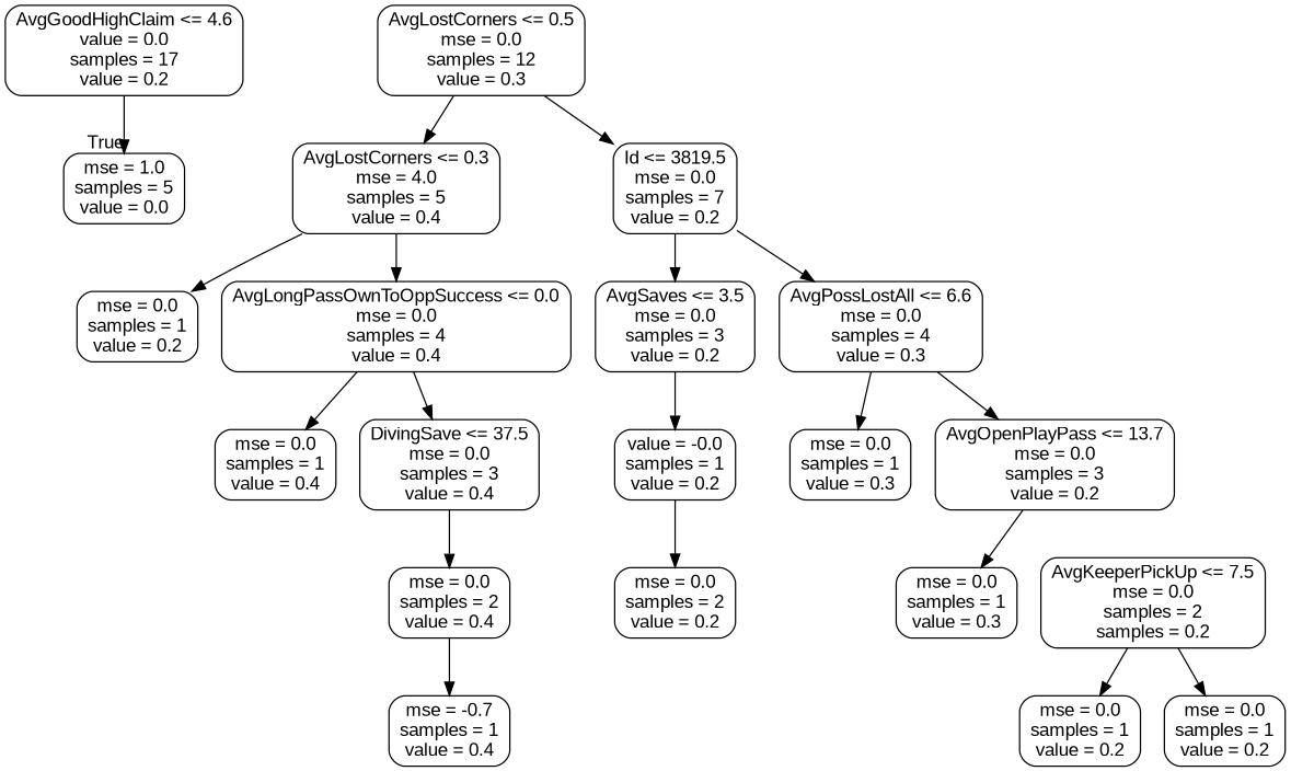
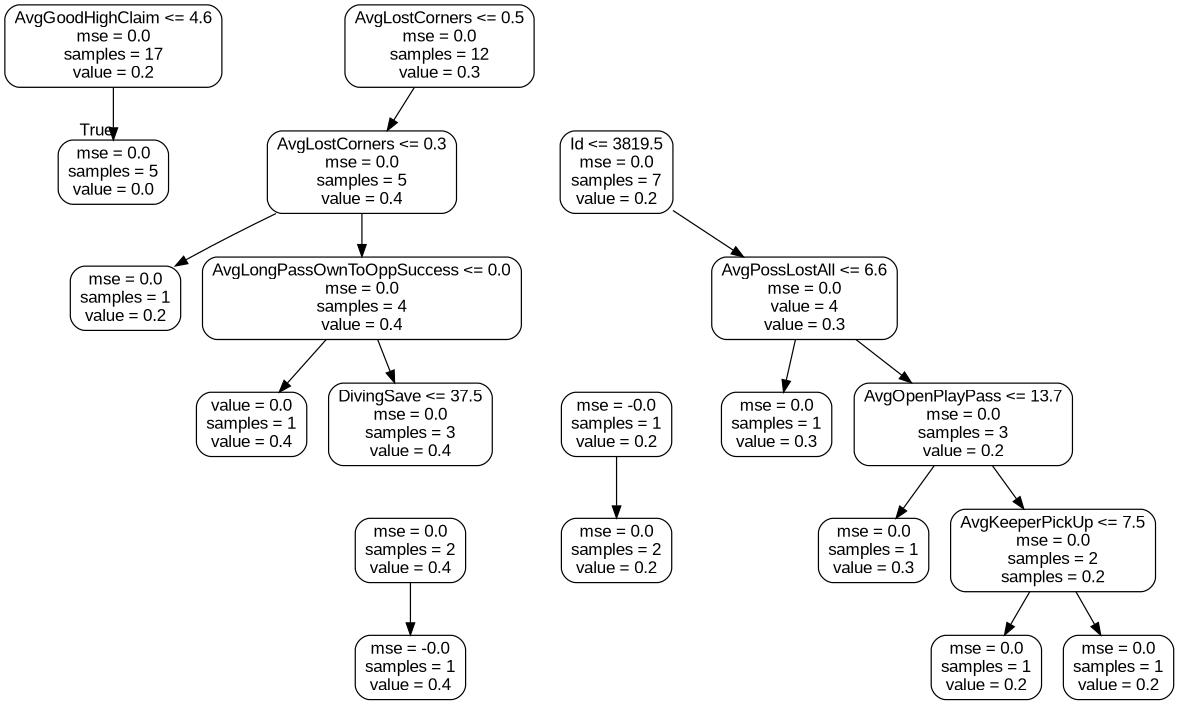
  digraph {
    fontname="Liberation Sans"
    node [color=black fontname="Liberation Sans" shape=box style=rounded]
    edge [fontname="Liberation Sans"]
-   n1 [label="AvgGoodHighClaim <= 4.6\nvalue = 0.0\nsamples = 17\nvalue = 0.2"]
-   n2 [label="mse = 1.0\nsamples = 5\nvalue = 0.0"]
+   n1 [label="AvgGoodHighClaim <= 4.6\nmse = 0.0\nsamples = 17\nvalue = 0.2"]
+   n2 [label="mse = 0.0\nsamples = 5\nvalue = 0.0"]
    n3 [label="AvgLostCorners <= 0.5\nmse = 0.0\nsamples = 12\nvalue = 0.3"]
-   n4 [label="AvgLostCorners <= 0.3\nmse = 4.0\nsamples = 5\nvalue = 0.4"]
+   n4 [label="AvgLostCorners <= 0.3\nmse = 0.0\nsamples = 5\nvalue = 0.4"]
    n5 [label="Id <= 3819.5\nmse = 0.0\nsamples = 7\nvalue = 0.2"]
    n6 [label="mse = 0.0\nsamples = 1\nvalue = 0.2"]
    n7 [label="AvgLongPassOwnToOppSuccess <= 0.0\nmse = 0.0\nsamples = 4\nvalue = 0.4"]
-   n8 [label="AvgSaves <= 3.5\nmse = 0.0\nsamples = 3\nvalue = 0.2"]
-   n9 [label="AvgPossLostAll <= 6.6\nmse = 0.0\nsamples = 4\nvalue = 0.3"]
-   n10 [label="mse = 0.0\nsamples = 1\nvalue = 0.4"]
+   n9 [label="AvgPossLostAll <= 6.6\nmse = 0.0\nvalue = 4\nvalue = 0.3"]
+   n10 [label="value = 0.0\nsamples = 1\nvalue = 0.4"]
    n11 [label="DivingSave <= 37.5\nmse = 0.0\nsamples = 3\nvalue = 0.4"]
    n12 [label="mse = 0.0\nsamples = 2\nvalue = 0.4"]
-   n13 [label="mse = -0.7\nsamples = 1\nvalue = 0.4"]
-   n14 [label="value = -0.0\nsamples = 1\nvalue = 0.2"]
+   n13 [label="mse = -0.0\nsamples = 1\nvalue = 0.4"]
+   n14 [label="mse = -0.0\nsamples = 1\nvalue = 0.2"]
    n15 [label="mse = 0.0\nsamples = 1\nvalue = 0.3"]
    n16 [label="AvgOpenPlayPass <= 13.7\nmse = 0.0\nsamples = 3\nvalue = 0.2"]
    n17 [label="mse = 0.0\nsamples = 2\nvalue = 0.2"]
    n18 [label="mse = 0.0\nsamples = 1\nvalue = 0.3"]
    n19 [label="AvgKeeperPickUp <= 7.5\nmse = 0.0\nsamples = 2\nsamples = 0.2"]
    n20 [label="mse = 0.0\nsamples = 1\nvalue = 0.2"]
    n21 [label="mse = 0.0\nsamples = 1\nvalue = 0.2"]
    n1 -> n2 [headlabel=True labelangle=45 labeldistance=2.5]
    n3 -> n4
-   n3 -> n5
    n4 -> n6
    n4 -> n7
-   n5 -> n8
    n5 -> n9
    n7 -> n10
    n7 -> n11
-   n8 -> n14
    n9 -> n15
    n9 -> n16
-   n11 -> n12
    n12 -> n13
    n14 -> n17
    n16 -> n18
+   n16 -> n19
    n19 -> n20
    n19 -> n21
  }
